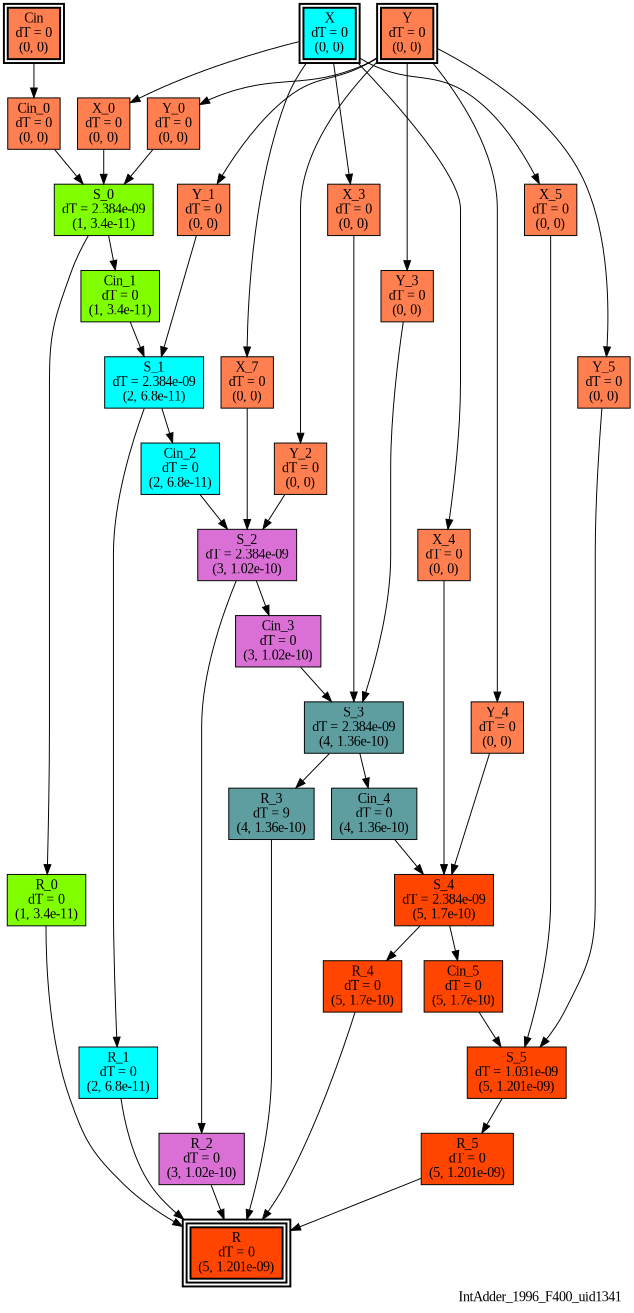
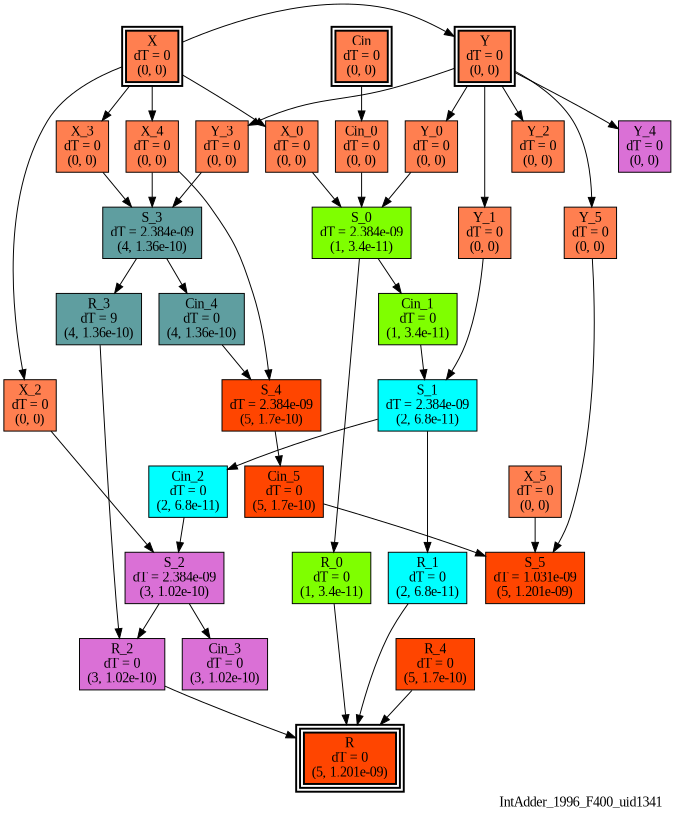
  digraph {
    fontname="Liberation Serif"
    label=IntAdder_1996_F400_uid1341
    labeljust=right
    labelloc=bottom
    nodesep=0.25
    ranksep=0.5
    node [color=black fillcolor=coral fontname="Liberation Serif" peripheries=1 shape=box style=filled]
    edge [arrowhead=normal arrowsize=1.0 arrowtail=normal color=black dir=forward fontname="Liberation Serif"]
-   n1 [fillcolor=cyan label="X\ndT = 0\n(0, 0)" peripheries=2 style="bold, filled"]
+   n1 [label="X\ndT = 0\n(0, 0)" peripheries=2 style="bold, filled"]
    n2 [label="Y\ndT = 0\n(0, 0)" peripheries=2 style="bold, filled"]
    n3 [label="Cin\ndT = 0\n(0, 0)" peripheries=2 style="bold, filled"]
    n4 [fillcolor=orangered label="R\ndT = 0\n(5, 1.201e-09)" peripheries=3 style="bold, filled"]
    n5 [label="X_0\ndT = 0\n(0, 0)"]
-   n6 [label="X_7\ndT = 0\n(0, 0)"]
+   n6 [label="X_2\ndT = 0\n(0, 0)"]
    n7 [label="X_3\ndT = 0\n(0, 0)"]
    n8 [label="X_4\ndT = 0\n(0, 0)"]
    n9 [label="X_5\ndT = 0\n(0, 0)"]
    n10 [label="Y_0\ndT = 0\n(0, 0)"]
    n11 [label="Y_1\ndT = 0\n(0, 0)"]
    n12 [label="Y_2\ndT = 0\n(0, 0)"]
    n13 [label="Y_3\ndT = 0\n(0, 0)"]
-   n14 [label="Y_4\ndT = 0\n(0, 0)"]
+   n14 [fillcolor=orchid label="Y_4\ndT = 0\n(0, 0)"]
    n15 [label="Y_5\ndT = 0\n(0, 0)"]
    n16 [label="Cin_0\ndT = 0\n(0, 0)"]
    n17 [fillcolor=chartreuse label="S_0\ndT = 2.384e-09\n(1, 3.4e-11)"]
    n18 [fillcolor=orchid label="S_2\ndT = 2.384e-09\n(3, 1.02e-10)"]
    n19 [fillcolor=cadetblue label="S_3\ndT = 2.384e-09\n(4, 1.36e-10)"]
    n20 [fillcolor=orangered label="S_4\ndT = 2.384e-09\n(5, 1.7e-10)"]
    n21 [fillcolor=orangered label="S_5\ndT = 1.031e-09\n(5, 1.201e-09)"]
    n22 [fillcolor=cyan label="S_1\ndT = 2.384e-09\n(2, 6.8e-11)"]
    n23 [fillcolor=chartreuse label="R_0\ndT = 0\n(1, 3.4e-11)"]
    n24 [fillcolor=chartreuse label="Cin_1\ndT = 0\n(1, 3.4e-11)"]
    n25 [fillcolor=cyan label="R_1\ndT = 0\n(2, 6.8e-11)"]
    n26 [fillcolor=cyan label="Cin_2\ndT = 0\n(2, 6.8e-11)"]
    n27 [fillcolor=orchid label="R_2\ndT = 0\n(3, 1.02e-10)"]
    n28 [fillcolor=orchid label="Cin_3\ndT = 0\n(3, 1.02e-10)"]
    n29 [fillcolor=cadetblue label="R_3\ndT = 9\n(4, 1.36e-10)"]
    n30 [fillcolor=cadetblue label="Cin_4\ndT = 0\n(4, 1.36e-10)"]
    n31 [fillcolor=orangered label="R_4\ndT = 0\n(5, 1.7e-10)"]
    n32 [fillcolor=orangered label="Cin_5\ndT = 0\n(5, 1.7e-10)"]
-   n33 [fillcolor=orangered label="R_5\ndT = 0\n(5, 1.201e-09)"]
    subgraph sub_1 {
      rank=same
      n1
      n2
      n3
    }
    subgraph sub_2 {
      rank=same
      n4
    }
    n1 -> n5
    n1 -> n6
    n1 -> n7
    n1 -> n8
-   n1 -> n9
+   n1 -> n2
    n2 -> n10
    n2 -> n11
    n2 -> n12
    n2 -> n13
    n2 -> n14
    n2 -> n15
    n3 -> n16
    n5 -> n17
    n6 -> n18
    n7 -> n19
    n8 -> n20
    n9 -> n21
    n10 -> n17
    n11 -> n22
-   n12 -> n18
    n13 -> n19
-   n14 -> n20
    n15 -> n21
    n16 -> n17
    n17 -> n23
    n17 -> n24
    n18 -> n27
    n18 -> n28
    n19 -> n29
    n19 -> n30
-   n20 -> n31
    n20 -> n32
-   n21 -> n33
    n22 -> n25
    n22 -> n26
    n23 -> n4
    n24 -> n22
    n25 -> n4
    n26 -> n18
    n27 -> n4
-   n28 -> n19
-   n29 -> n4
+   n8 -> n19
+   n29 -> n27
    n30 -> n20
    n31 -> n4
    n32 -> n21
-   n33 -> n4
  }
